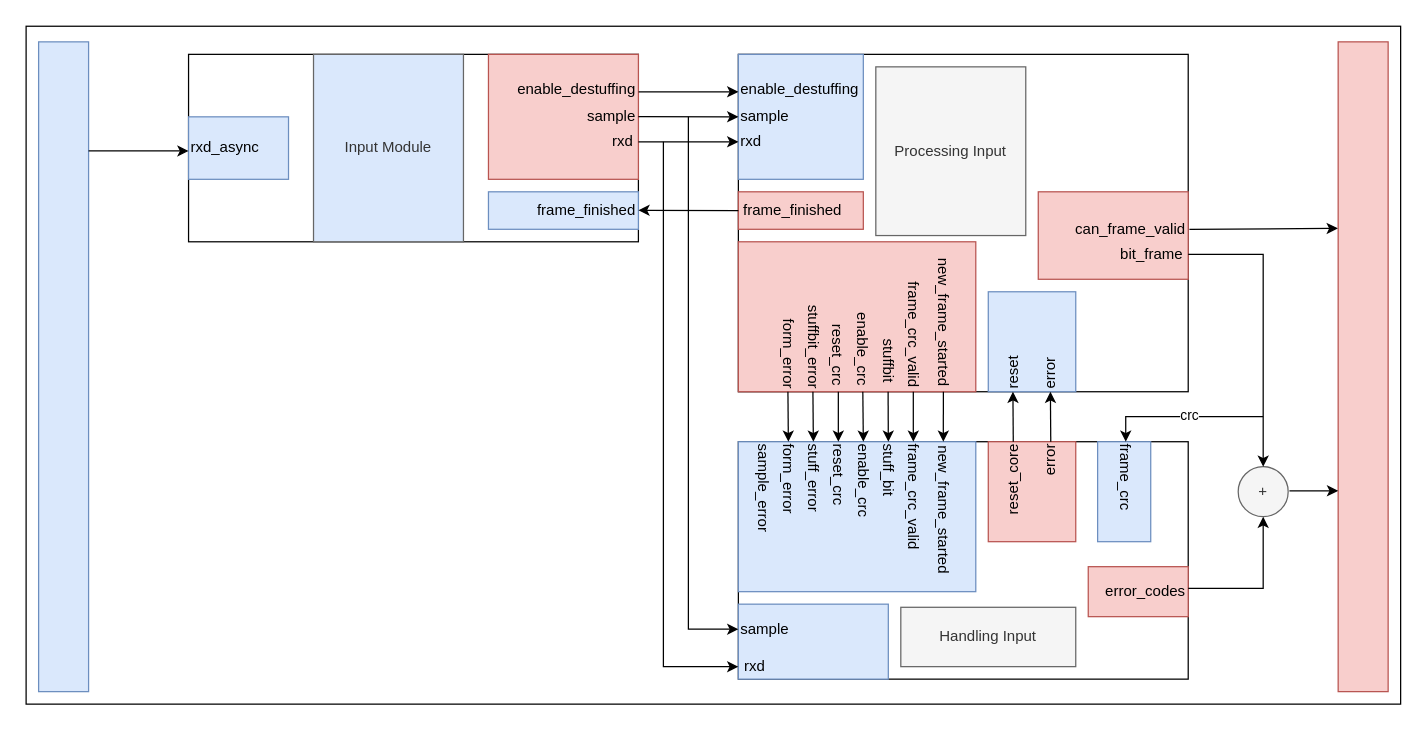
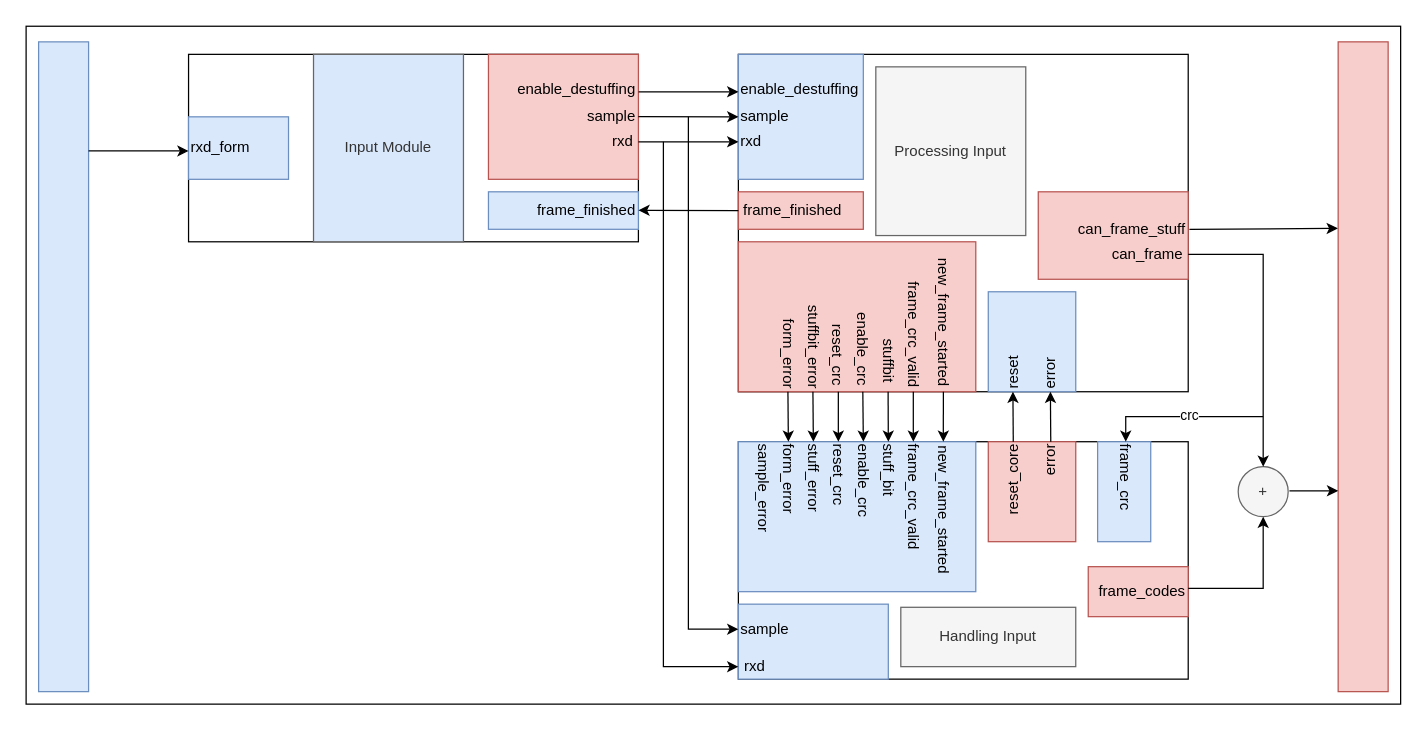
  <mxCell id="0" />
  <mxCell id="1" parent="0" />
  <mxCell id="2" value="" style="rounded=0;whiteSpace=wrap;html=1;" vertex="1" parent="1"><mxGeometry x="20" y="20.5" width="1100" height="542.5" as="geometry" /></mxCell>
  <mxCell id="3" value="" style="rounded=0;whiteSpace=wrap;html=1;" vertex="1" parent="1"><mxGeometry x="590" y="353" width="360" height="190" as="geometry" /></mxCell>
  <mxCell id="4" value="" style="rounded=0;whiteSpace=wrap;html=1;fillColor=#dae8fc;strokeColor=#6c8ebf;" vertex="1" parent="1"><mxGeometry x="590" y="353" width="190" height="120" as="geometry" /></mxCell>
  <mxCell id="5" value="" style="rounded=0;whiteSpace=wrap;html=1;" vertex="1" parent="1"><mxGeometry x="590" y="43" width="360" height="270" as="geometry" /></mxCell>
  <mxCell id="6" value="" style="rounded=0;whiteSpace=wrap;html=1;fillColor=#dae8fc;strokeColor=#6c8ebf;" vertex="1" parent="1"><mxGeometry x="590" y="43" width="100" height="100" as="geometry" /></mxCell>
  <mxCell id="7" value="" style="rounded=0;whiteSpace=wrap;html=1;" parent="1" vertex="1"><mxGeometry x="150" y="43" width="360" height="150" as="geometry" /></mxCell>
  <mxCell id="8" value="" style="rounded=0;whiteSpace=wrap;html=1;fillColor=#f8cecc;strokeColor=#b85450;" parent="1" vertex="1"><mxGeometry x="390" y="43" width="120" height="100" as="geometry" /></mxCell>
  <mxCell id="9" value="" style="rounded=0;whiteSpace=wrap;html=1;fillColor=#dae8fc;strokeColor=#6c8ebf;" parent="1" vertex="1"><mxGeometry x="150" y="93" width="80" height="50" as="geometry" /></mxCell>
- <mxCell id="10" value="rxd_async" style="text;strokeColor=none;align=left;fillColor=none;html=1;verticalAlign=middle;whiteSpace=wrap;rounded=0;" parent="1" vertex="1"><mxGeometry x="150" y="103" width="70" height="30" as="geometry" /></mxCell>
+ <mxCell id="10" value="rxd_form" style="text;strokeColor=none;align=left;fillColor=none;html=1;verticalAlign=middle;whiteSpace=wrap;rounded=0;" parent="1" vertex="1"><mxGeometry x="150" y="103" width="70" height="30" as="geometry" /></mxCell>
  <mxCell id="11" value="enable_destuffing" style="text;strokeColor=none;align=right;fillColor=none;html=1;verticalAlign=middle;whiteSpace=wrap;rounded=0;" parent="1" vertex="1"><mxGeometry x="400" y="58" width="110" height="25" as="geometry" /></mxCell>
  <mxCell id="12" value="sample" style="text;strokeColor=none;align=right;fillColor=none;html=1;verticalAlign=middle;whiteSpace=wrap;rounded=0;" parent="1" vertex="1"><mxGeometry x="455" y="83" width="55" height="20" as="geometry" /></mxCell>
  <mxCell id="13" value="rxd" style="text;strokeColor=none;align=right;fillColor=none;html=1;verticalAlign=middle;whiteSpace=wrap;rounded=0;" parent="1" vertex="1"><mxGeometry x="470" y="103" width="37.5" height="20" as="geometry" /></mxCell>
  <mxCell id="14" value="Input Module" style="rounded=0;whiteSpace=wrap;html=1;fillColor=#dae8fc;fontColor=#333333;strokeColor=#666666;" parent="1" vertex="1"><mxGeometry x="250" y="43" width="120" height="150" as="geometry" /></mxCell>
  <mxCell id="15" value="sample" style="text;strokeColor=none;align=left;fillColor=none;html=1;verticalAlign=middle;whiteSpace=wrap;rounded=0;rotation=0;" vertex="1" parent="1"><mxGeometry x="590" y="83" width="60" height="20" as="geometry" /></mxCell>
  <mxCell id="16" value="Processing Input" style="rounded=0;whiteSpace=wrap;html=1;fillColor=#f5f5f5;fontColor=#333333;strokeColor=#666666;" vertex="1" parent="1"><mxGeometry x="700" y="53" width="120" height="135" as="geometry" /></mxCell>
  <mxCell id="17" value="" style="rounded=0;whiteSpace=wrap;html=1;fillColor=#f8cecc;strokeColor=#b85450;" vertex="1" parent="1"><mxGeometry x="830" y="153" width="120" height="70" as="geometry" /></mxCell>
- <mxCell id="18" value="bit_frame" style="text;strokeColor=none;align=right;fillColor=none;html=1;verticalAlign=middle;whiteSpace=wrap;rounded=0;" vertex="1" parent="1"><mxGeometry x="832.5" y="193" width="115" height="20" as="geometry" /></mxCell>
- <mxCell id="19" value="can_frame_valid" style="text;strokeColor=none;align=right;fillColor=none;html=1;verticalAlign=middle;whiteSpace=wrap;rounded=0;" vertex="1" parent="1"><mxGeometry x="835" y="173" width="115" height="20" as="geometry" /></mxCell>
+ <mxCell id="18" value="can_frame" style="text;strokeColor=none;align=right;fillColor=none;html=1;verticalAlign=middle;whiteSpace=wrap;rounded=0;" vertex="1" parent="1"><mxGeometry x="832.5" y="193" width="115" height="20" as="geometry" /></mxCell>
+ <mxCell id="19" value="can_frame_stuff" style="text;strokeColor=none;align=right;fillColor=none;html=1;verticalAlign=middle;whiteSpace=wrap;rounded=0;" vertex="1" parent="1"><mxGeometry x="835" y="173" width="115" height="20" as="geometry" /></mxCell>
  <mxCell id="20" value="" style="rounded=0;whiteSpace=wrap;html=1;fillColor=#dae8fc;strokeColor=#6c8ebf;" vertex="1" parent="1"><mxGeometry x="590" y="483" width="120" height="60" as="geometry" /></mxCell>
  <mxCell id="21" value="rxd" style="text;strokeColor=none;align=left;fillColor=none;html=1;verticalAlign=middle;whiteSpace=wrap;rounded=0;" vertex="1" parent="1"><mxGeometry x="592.5" y="523" width="40" height="20" as="geometry" /></mxCell>
  <mxCell id="22" value="Handling Input" style="rounded=0;whiteSpace=wrap;html=1;fillColor=#f5f5f5;fontColor=#333333;strokeColor=#666666;" vertex="1" parent="1"><mxGeometry x="720" y="485.5" width="140" height="47.5" as="geometry" /></mxCell>
  <mxCell id="23" value="" style="rounded=0;whiteSpace=wrap;html=1;fillColor=#f8cecc;strokeColor=#b85450;" vertex="1" parent="1"><mxGeometry x="870" y="453" width="80" height="40" as="geometry" /></mxCell>
- <mxCell id="24" value="error_codes" style="text;strokeColor=none;align=right;fillColor=none;html=1;verticalAlign=middle;whiteSpace=wrap;rounded=0;" vertex="1" parent="1"><mxGeometry x="870" y="463" width="80" height="20" as="geometry" /></mxCell>
+ <mxCell id="24" value="frame_codes" style="text;strokeColor=none;align=right;fillColor=none;html=1;verticalAlign=middle;whiteSpace=wrap;rounded=0;" vertex="1" parent="1"><mxGeometry x="870" y="463" width="80" height="20" as="geometry" /></mxCell>
  <mxCell id="25" value="sample" style="text;strokeColor=none;align=left;fillColor=none;html=1;verticalAlign=middle;whiteSpace=wrap;rounded=0;" vertex="1" parent="1"><mxGeometry x="590" y="493" width="40" height="20" as="geometry" /></mxCell>
  <mxCell id="26" value="stuff_error" style="text;strokeColor=none;align=left;fillColor=none;html=1;verticalAlign=middle;whiteSpace=wrap;rounded=0;rotation=90;" vertex="1" parent="1"><mxGeometry x="610" y="383" width="80" height="20" as="geometry" /></mxCell>
  <mxCell id="27" value="form_error" style="text;strokeColor=none;align=left;fillColor=none;html=1;verticalAlign=middle;whiteSpace=wrap;rounded=0;rotation=90;" vertex="1" parent="1"><mxGeometry x="590" y="383" width="80" height="20" as="geometry" /></mxCell>
  <mxCell id="28" value="sample_error" style="text;strokeColor=none;align=left;fillColor=none;html=1;verticalAlign=middle;whiteSpace=wrap;rounded=0;rotation=90;" vertex="1" parent="1"><mxGeometry x="570" y="383" width="80" height="20" as="geometry" /></mxCell>
  <mxCell id="29" value="reset_crc" style="text;strokeColor=none;align=left;fillColor=none;html=1;verticalAlign=middle;whiteSpace=wrap;rounded=0;rotation=90;" vertex="1" parent="1"><mxGeometry x="630" y="383" width="80" height="20" as="geometry" /></mxCell>
  <mxCell id="30" value="enable_crc" style="text;strokeColor=none;align=left;fillColor=none;html=1;verticalAlign=middle;whiteSpace=wrap;rounded=0;rotation=90;" vertex="1" parent="1"><mxGeometry x="650" y="383" width="80" height="20" as="geometry" /></mxCell>
  <mxCell id="31" value="frame_crc_valid" style="text;strokeColor=none;align=left;fillColor=none;html=1;verticalAlign=middle;whiteSpace=wrap;rounded=0;rotation=90;" vertex="1" parent="1"><mxGeometry x="690" y="383" width="80" height="20" as="geometry" /></mxCell>
  <mxCell id="32" value="stuff_bit" style="text;strokeColor=none;align=left;fillColor=none;html=1;verticalAlign=middle;whiteSpace=wrap;rounded=0;rotation=90;" vertex="1" parent="1"><mxGeometry x="670" y="383" width="80" height="20" as="geometry" /></mxCell>
  <mxCell id="33" value="enable_destuffing" style="text;strokeColor=none;align=left;fillColor=none;html=1;verticalAlign=middle;whiteSpace=wrap;rounded=0;rotation=0;" vertex="1" parent="1"><mxGeometry x="590" y="60.5" width="100" height="20" as="geometry" /></mxCell>
  <mxCell id="34" value="rxd" style="text;strokeColor=none;align=left;fillColor=none;html=1;verticalAlign=middle;whiteSpace=wrap;rounded=0;rotation=0;" vertex="1" parent="1"><mxGeometry x="590" y="103" width="40" height="20" as="geometry" /></mxCell>
  <mxCell id="35" value="" style="rounded=0;whiteSpace=wrap;html=1;fillColor=#f8cecc;strokeColor=#b85450;" vertex="1" parent="1"><mxGeometry x="590" y="153" width="100" height="30" as="geometry" /></mxCell>
  <mxCell id="36" value="" style="rounded=0;whiteSpace=wrap;html=1;fillColor=#dae8fc;strokeColor=#6c8ebf;" vertex="1" parent="1"><mxGeometry x="390" y="153" width="120" height="30" as="geometry" /></mxCell>
  <mxCell id="37" value="frame_finished" style="text;strokeColor=none;align=right;fillColor=none;html=1;verticalAlign=middle;whiteSpace=wrap;rounded=0;" vertex="1" parent="1"><mxGeometry x="420" y="153" width="90" height="30" as="geometry" /></mxCell>
  <mxCell id="38" value="frame_finished" style="text;strokeColor=none;align=right;fillColor=none;html=1;verticalAlign=middle;whiteSpace=wrap;rounded=0;" vertex="1" parent="1"><mxGeometry x="585" y="158" width="90" height="20" as="geometry" /></mxCell>
  <mxCell id="39" value="" style="endArrow=classic;html=1;rounded=0;" edge="1" parent="1"><mxGeometry width="50" height="50" relative="1" as="geometry"><mxPoint x="590" y="168" as="sourcePoint" /><mxPoint x="510" y="167.76" as="targetPoint" /></mxGeometry></mxCell>
  <mxCell id="40" value="" style="rounded=0;whiteSpace=wrap;html=1;fillColor=#f8cecc;strokeColor=#b85450;" vertex="1" parent="1"><mxGeometry x="590" y="193" width="190" height="120" as="geometry" /></mxCell>
  <mxCell id="41" value="form_error" style="text;strokeColor=none;align=right;fillColor=none;html=1;verticalAlign=middle;whiteSpace=wrap;rounded=0;rotation=90;" vertex="1" parent="1"><mxGeometry x="590" y="263" width="80" height="20" as="geometry" /></mxCell>
  <mxCell id="42" value="" style="endArrow=classic;html=1;rounded=0;" edge="1" parent="1"><mxGeometry width="50" height="50" relative="1" as="geometry"><mxPoint x="629.67" y="313" as="sourcePoint" /><mxPoint x="630" y="353" as="targetPoint" /></mxGeometry></mxCell>
  <mxCell id="43" value="stuffbit_error" style="text;strokeColor=none;align=right;fillColor=none;html=1;verticalAlign=middle;whiteSpace=wrap;rounded=0;rotation=90;" vertex="1" parent="1"><mxGeometry x="610" y="263" width="80" height="20" as="geometry" /></mxCell>
  <mxCell id="44" value="" style="endArrow=classic;html=1;rounded=0;" edge="1" parent="1"><mxGeometry width="50" height="50" relative="1" as="geometry"><mxPoint x="649.67" y="313" as="sourcePoint" /><mxPoint x="650" y="353" as="targetPoint" /></mxGeometry></mxCell>
  <mxCell id="45" value="reset_crc" style="text;strokeColor=none;align=right;fillColor=none;html=1;verticalAlign=middle;whiteSpace=wrap;rounded=0;rotation=90;" vertex="1" parent="1"><mxGeometry x="612.5" y="243" width="115" height="20" as="geometry" /></mxCell>
  <mxCell id="46" value="" style="endArrow=classic;html=1;rounded=0;" edge="1" parent="1"><mxGeometry width="50" height="50" relative="1" as="geometry"><mxPoint x="670" y="313" as="sourcePoint" /><mxPoint x="670" y="353" as="targetPoint" /></mxGeometry></mxCell>
  <mxCell id="47" value="enable_crc" style="text;strokeColor=none;align=right;fillColor=none;html=1;verticalAlign=middle;whiteSpace=wrap;rounded=0;rotation=90;" vertex="1" parent="1"><mxGeometry x="632.5" y="243" width="115" height="20" as="geometry" /></mxCell>
  <mxCell id="48" value="" style="endArrow=classic;html=1;rounded=0;" edge="1" parent="1"><mxGeometry width="50" height="50" relative="1" as="geometry"><mxPoint x="689.6" y="313" as="sourcePoint" /><mxPoint x="690" y="353" as="targetPoint" /></mxGeometry></mxCell>
  <mxCell id="49" value="+" style="ellipse;whiteSpace=wrap;html=1;aspect=fixed;fillColor=#f5f5f5;fontColor=#333333;strokeColor=#666666;" vertex="1" parent="1"><mxGeometry x="990" y="373" width="40" height="40" as="geometry" /></mxCell>
  <mxCell id="50" value="stuffbit" style="text;strokeColor=none;align=right;fillColor=none;html=1;verticalAlign=middle;whiteSpace=wrap;rounded=0;rotation=90;" vertex="1" parent="1"><mxGeometry x="685" y="273" width="50" height="20" as="geometry" /></mxCell>
  <mxCell id="51" value="" style="endArrow=classic;html=1;rounded=0;" edge="1" parent="1"><mxGeometry width="50" height="50" relative="1" as="geometry"><mxPoint x="709.83" y="313" as="sourcePoint" /><mxPoint x="710" y="353" as="targetPoint" /></mxGeometry></mxCell>
  <mxCell id="52" value="" style="rounded=0;whiteSpace=wrap;html=1;fillColor=#f8cecc;strokeColor=#b85450;" vertex="1" parent="1"><mxGeometry x="790" y="353" width="70" height="80" as="geometry" /></mxCell>
  <mxCell id="53" value="reset_core" style="text;strokeColor=none;align=right;fillColor=none;html=1;verticalAlign=middle;whiteSpace=wrap;rounded=0;rotation=-90;" vertex="1" parent="1"><mxGeometry x="770" y="383" width="80" height="20" as="geometry" /></mxCell>
  <mxCell id="54" value="" style="rounded=0;whiteSpace=wrap;html=1;fillColor=#dae8fc;strokeColor=#6c8ebf;" vertex="1" parent="1"><mxGeometry x="790" y="233" width="70" height="80" as="geometry" /></mxCell>
  <mxCell id="55" value="reset" style="text;strokeColor=none;align=left;fillColor=none;html=1;verticalAlign=middle;whiteSpace=wrap;rounded=0;rotation=-90;" vertex="1" parent="1"><mxGeometry x="790" y="283" width="40" height="20" as="geometry" /></mxCell>
  <mxCell id="56" value="" style="endArrow=classic;html=1;rounded=0;" edge="1" parent="1"><mxGeometry width="50" height="50" relative="1" as="geometry"><mxPoint x="810" y="353" as="sourcePoint" /><mxPoint x="809.71" y="313" as="targetPoint" /></mxGeometry></mxCell>
  <mxCell id="57" value="error" style="text;strokeColor=none;align=right;fillColor=none;html=1;verticalAlign=middle;whiteSpace=wrap;rounded=0;rotation=-90;" vertex="1" parent="1"><mxGeometry x="800" y="383" width="80" height="20" as="geometry" /></mxCell>
  <mxCell id="58" value="" style="endArrow=classic;html=1;rounded=0;" edge="1" parent="1"><mxGeometry width="50" height="50" relative="1" as="geometry"><mxPoint x="840" y="353" as="sourcePoint" /><mxPoint x="839.71" y="313" as="targetPoint" /></mxGeometry></mxCell>
  <mxCell id="59" value="error" style="text;strokeColor=none;align=left;fillColor=none;html=1;verticalAlign=middle;whiteSpace=wrap;rounded=0;rotation=-90;" vertex="1" parent="1"><mxGeometry x="800" y="263" width="80" height="20" as="geometry" /></mxCell>
  <mxCell id="60" value="frame_crc_valid" style="text;strokeColor=none;align=left;fillColor=none;html=1;verticalAlign=middle;whiteSpace=wrap;rounded=0;rotation=90;" vertex="1" parent="1"><mxGeometry x="690" y="253" width="80" height="20" as="geometry" /></mxCell>
  <mxCell id="61" value="" style="endArrow=classic;html=1;rounded=0;" edge="1" parent="1"><mxGeometry width="50" height="50" relative="1" as="geometry"><mxPoint x="730" y="313" as="sourcePoint" /><mxPoint x="730" y="353" as="targetPoint" /></mxGeometry></mxCell>
  <mxCell id="62" value="new_frame_started" style="text;strokeColor=none;align=right;fillColor=none;html=1;verticalAlign=middle;whiteSpace=wrap;rounded=0;rotation=90;" vertex="1" parent="1"><mxGeometry x="697" y="243" width="115" height="20" as="geometry" /></mxCell>
  <mxCell id="63" value="new_frame_started" style="text;strokeColor=none;align=right;fillColor=none;html=1;verticalAlign=middle;whiteSpace=wrap;rounded=0;rotation=90;" vertex="1" parent="1"><mxGeometry x="697" y="393" width="115" height="20" as="geometry" /></mxCell>
  <mxCell id="64" value="" style="endArrow=classic;html=1;rounded=0;" edge="1" parent="1"><mxGeometry width="50" height="50" relative="1" as="geometry"><mxPoint x="754.08" y="313" as="sourcePoint" /><mxPoint x="754" y="353" as="targetPoint" /></mxGeometry></mxCell>
  <mxCell id="65" value="" style="endArrow=classic;html=1;rounded=0;entryX=0.5;entryY=0;entryDx=0;entryDy=0;" edge="1" parent="1" target="49"><mxGeometry width="50" height="50" relative="1" as="geometry"><mxPoint x="950" y="203" as="sourcePoint" /><mxPoint x="1010" y="313" as="targetPoint" /><Array as="points"><mxPoint x="1010" y="203" /></Array></mxGeometry></mxCell>
  <mxCell id="66" value="" style="endArrow=classic;html=1;rounded=0;exitX=1;exitY=0.5;exitDx=0;exitDy=0;entryX=0.5;entryY=1;entryDx=0;entryDy=0;" edge="1" parent="1" target="49"><mxGeometry width="50" height="50" relative="1" as="geometry"><mxPoint x="950" y="470.32" as="sourcePoint" /><mxPoint x="1010" y="403" as="targetPoint" /><Array as="points"><mxPoint x="1010" y="470.32" /></Array></mxGeometry></mxCell>
  <mxCell id="67" value="" style="rounded=0;whiteSpace=wrap;html=1;fillColor=#dae8fc;strokeColor=#6c8ebf;" vertex="1" parent="1"><mxGeometry x="877.5" y="353" width="42.5" height="80" as="geometry" /></mxCell>
  <mxCell id="68" value="frame_crc" style="text;strokeColor=none;align=left;fillColor=none;html=1;verticalAlign=middle;whiteSpace=wrap;rounded=0;rotation=90;" vertex="1" parent="1"><mxGeometry x="860" y="383" width="80" height="20" as="geometry" /></mxCell>
  <mxCell id="69" value="" style="endArrow=classic;html=1;rounded=0;entryX=0;entryY=0.5;entryDx=0;entryDy=0;" edge="1" parent="1" target="68"><mxGeometry width="50" height="50" relative="1" as="geometry"><mxPoint x="1010" y="333" as="sourcePoint" /><mxPoint x="880" y="333" as="targetPoint" /><Array as="points"><mxPoint x="900" y="333" /></Array></mxGeometry></mxCell>
  <mxCell id="70" value="crc" style="edgeLabel;html=1;align=center;verticalAlign=middle;resizable=0;points=[];" vertex="1" connectable="0" parent="69"><mxGeometry x="-0.083" y="-2" relative="1" as="geometry"><mxPoint as="offset" /></mxGeometry></mxCell>
  <mxCell id="71" value="" style="endArrow=classic;html=1;rounded=0;exitX=1.001;exitY=0.3;exitDx=0;exitDy=0;exitPerimeter=0;" edge="1" parent="1" source="8"><mxGeometry width="50" height="50" relative="1" as="geometry"><mxPoint x="512.5" y="67.9" as="sourcePoint" /><mxPoint x="590" y="73" as="targetPoint" /></mxGeometry></mxCell>
  <mxCell id="72" value="" style="endArrow=classic;html=1;rounded=0;exitX=1.001;exitY=0.3;exitDx=0;exitDy=0;exitPerimeter=0;" edge="1" parent="1"><mxGeometry width="50" height="50" relative="1" as="geometry"><mxPoint x="510" y="92.84" as="sourcePoint" /><mxPoint x="590" y="93" as="targetPoint" /></mxGeometry></mxCell>
  <mxCell id="73" value="" style="endArrow=classic;html=1;rounded=0;exitX=1.001;exitY=0.3;exitDx=0;exitDy=0;exitPerimeter=0;" edge="1" parent="1"><mxGeometry width="50" height="50" relative="1" as="geometry"><mxPoint x="510" y="113" as="sourcePoint" /><mxPoint x="590" y="113" as="targetPoint" /></mxGeometry></mxCell>
  <mxCell id="74" value="" style="endArrow=classic;html=1;rounded=0;" edge="1" parent="1"><mxGeometry width="50" height="50" relative="1" as="geometry"><mxPoint x="550" y="93" as="sourcePoint" /><mxPoint x="590" y="503" as="targetPoint" /><Array as="points"><mxPoint x="550" y="503" /></Array></mxGeometry></mxCell>
  <mxCell id="75" value="" style="endArrow=classic;html=1;rounded=0;" edge="1" parent="1"><mxGeometry width="50" height="50" relative="1" as="geometry"><mxPoint x="530" y="113" as="sourcePoint" /><mxPoint x="590" y="533" as="targetPoint" /><Array as="points"><mxPoint x="530" y="533" /></Array></mxGeometry></mxCell>
  <mxCell id="76" value="" style="rounded=0;whiteSpace=wrap;html=1;fillColor=#dae8fc;strokeColor=#6c8ebf;" vertex="1" parent="1"><mxGeometry x="30" y="33" width="40" height="520" as="geometry" /></mxCell>
  <mxCell id="77" value="" style="rounded=0;whiteSpace=wrap;html=1;fillColor=#f8cecc;strokeColor=#b85450;" vertex="1" parent="1"><mxGeometry x="1070" y="33" width="40" height="520" as="geometry" /></mxCell>
  <mxCell id="78" value="" style="endArrow=classic;html=1;rounded=0;" edge="1" parent="1"><mxGeometry width="50" height="50" relative="1" as="geometry"><mxPoint x="70" y="120.33" as="sourcePoint" /><mxPoint x="150" y="120.33" as="targetPoint" /></mxGeometry></mxCell>
  <mxCell id="79" value="" style="endArrow=classic;html=1;rounded=0;" edge="1" parent="1"><mxGeometry width="50" height="50" relative="1" as="geometry"><mxPoint x="1031" y="392.31" as="sourcePoint" /><mxPoint x="1070" y="392.31" as="targetPoint" /></mxGeometry></mxCell>
  <mxCell id="80" value="" style="endArrow=classic;html=1;rounded=0;entryX=-0.006;entryY=0.287;entryDx=0;entryDy=0;entryPerimeter=0;" edge="1" parent="1" target="77"><mxGeometry width="50" height="50" relative="1" as="geometry"><mxPoint x="951" y="183" as="sourcePoint" /><mxPoint x="990" y="183" as="targetPoint" /></mxGeometry></mxCell>
